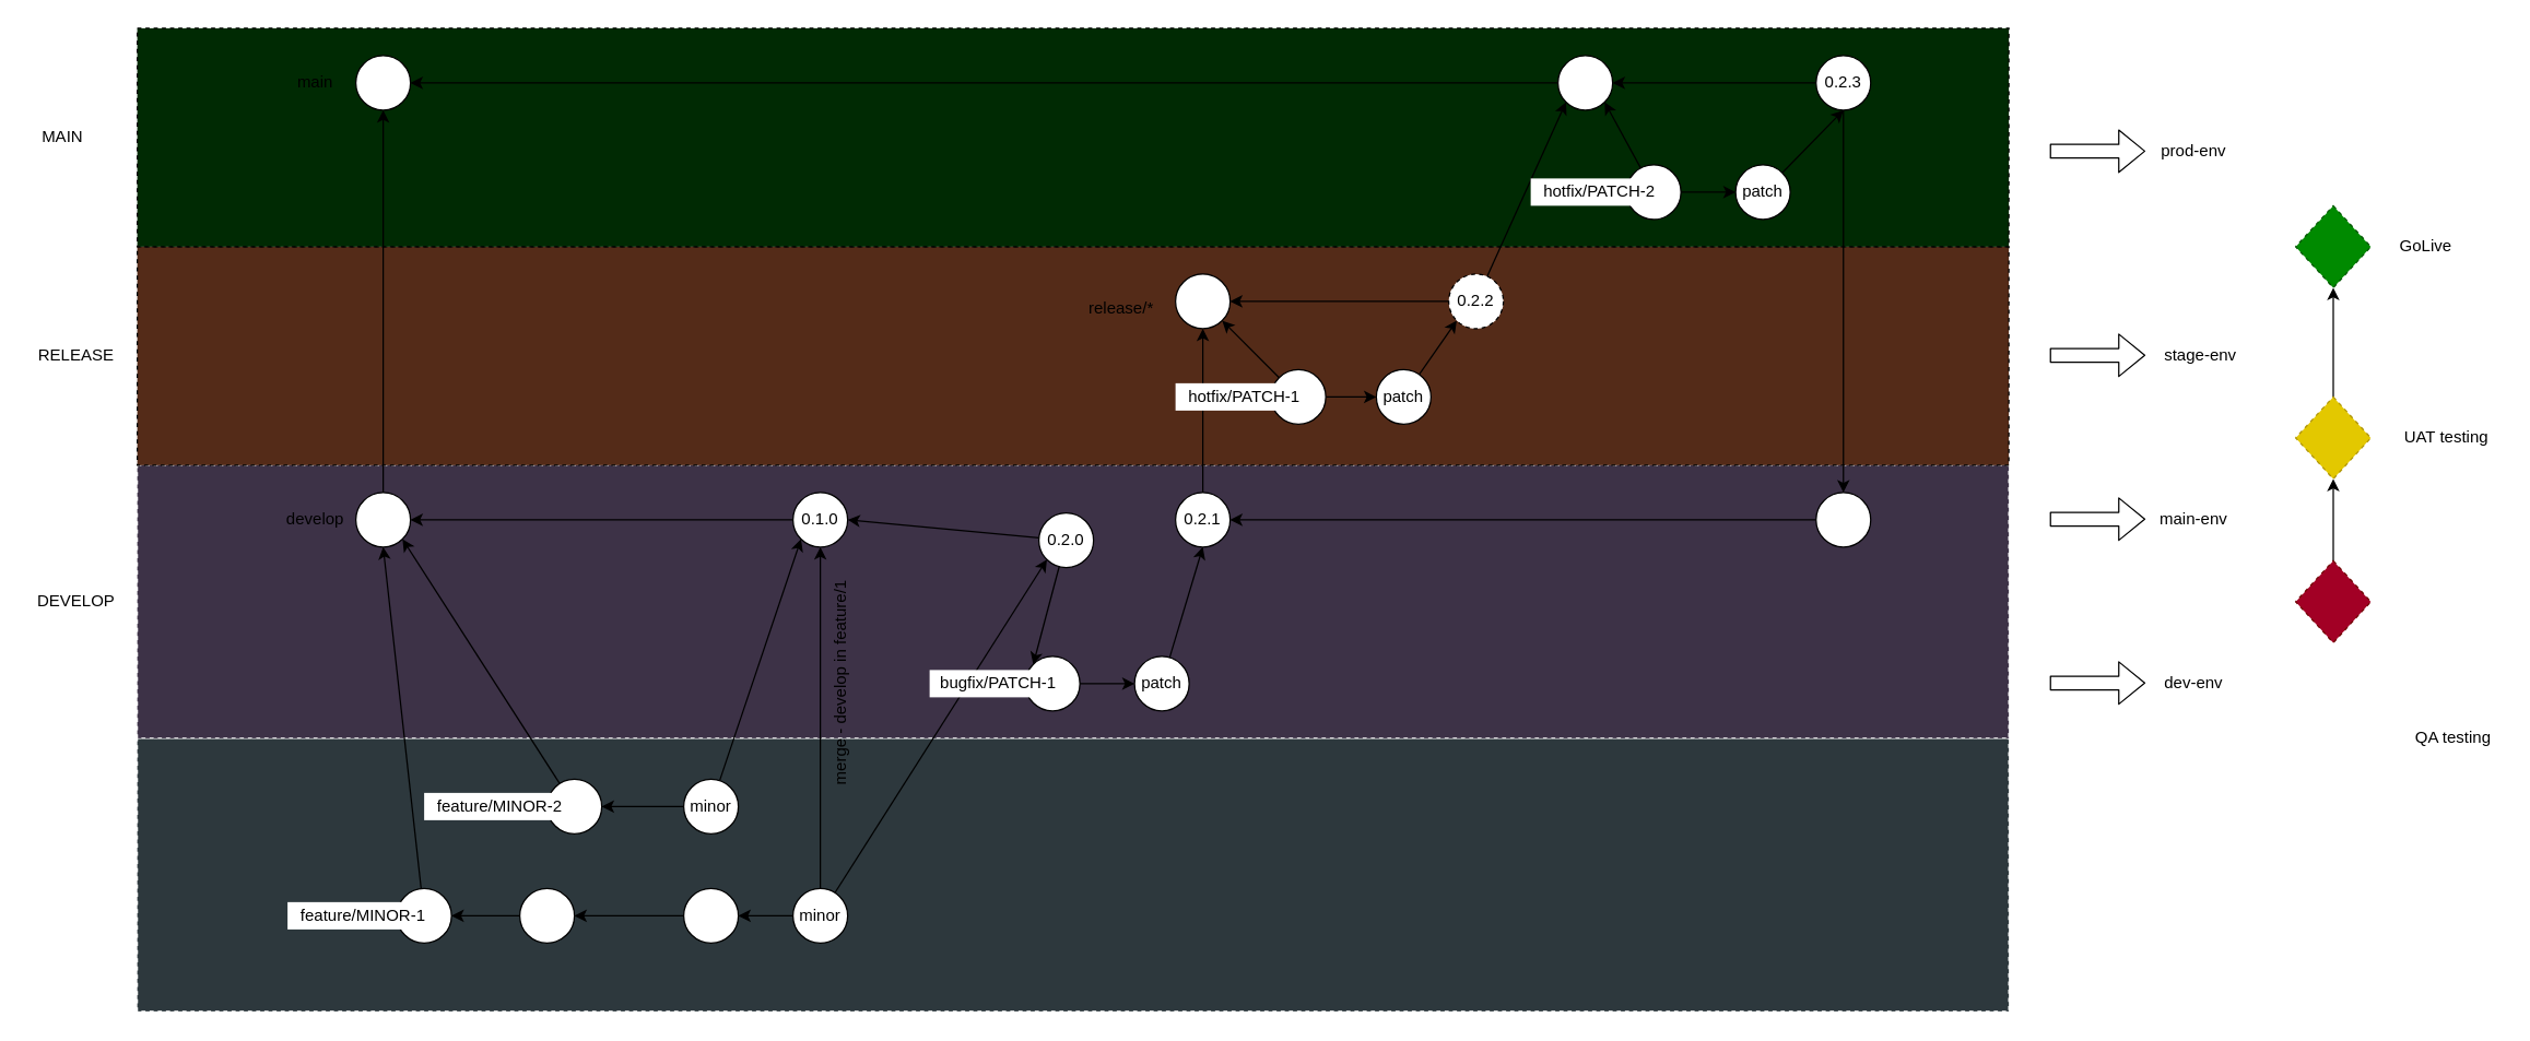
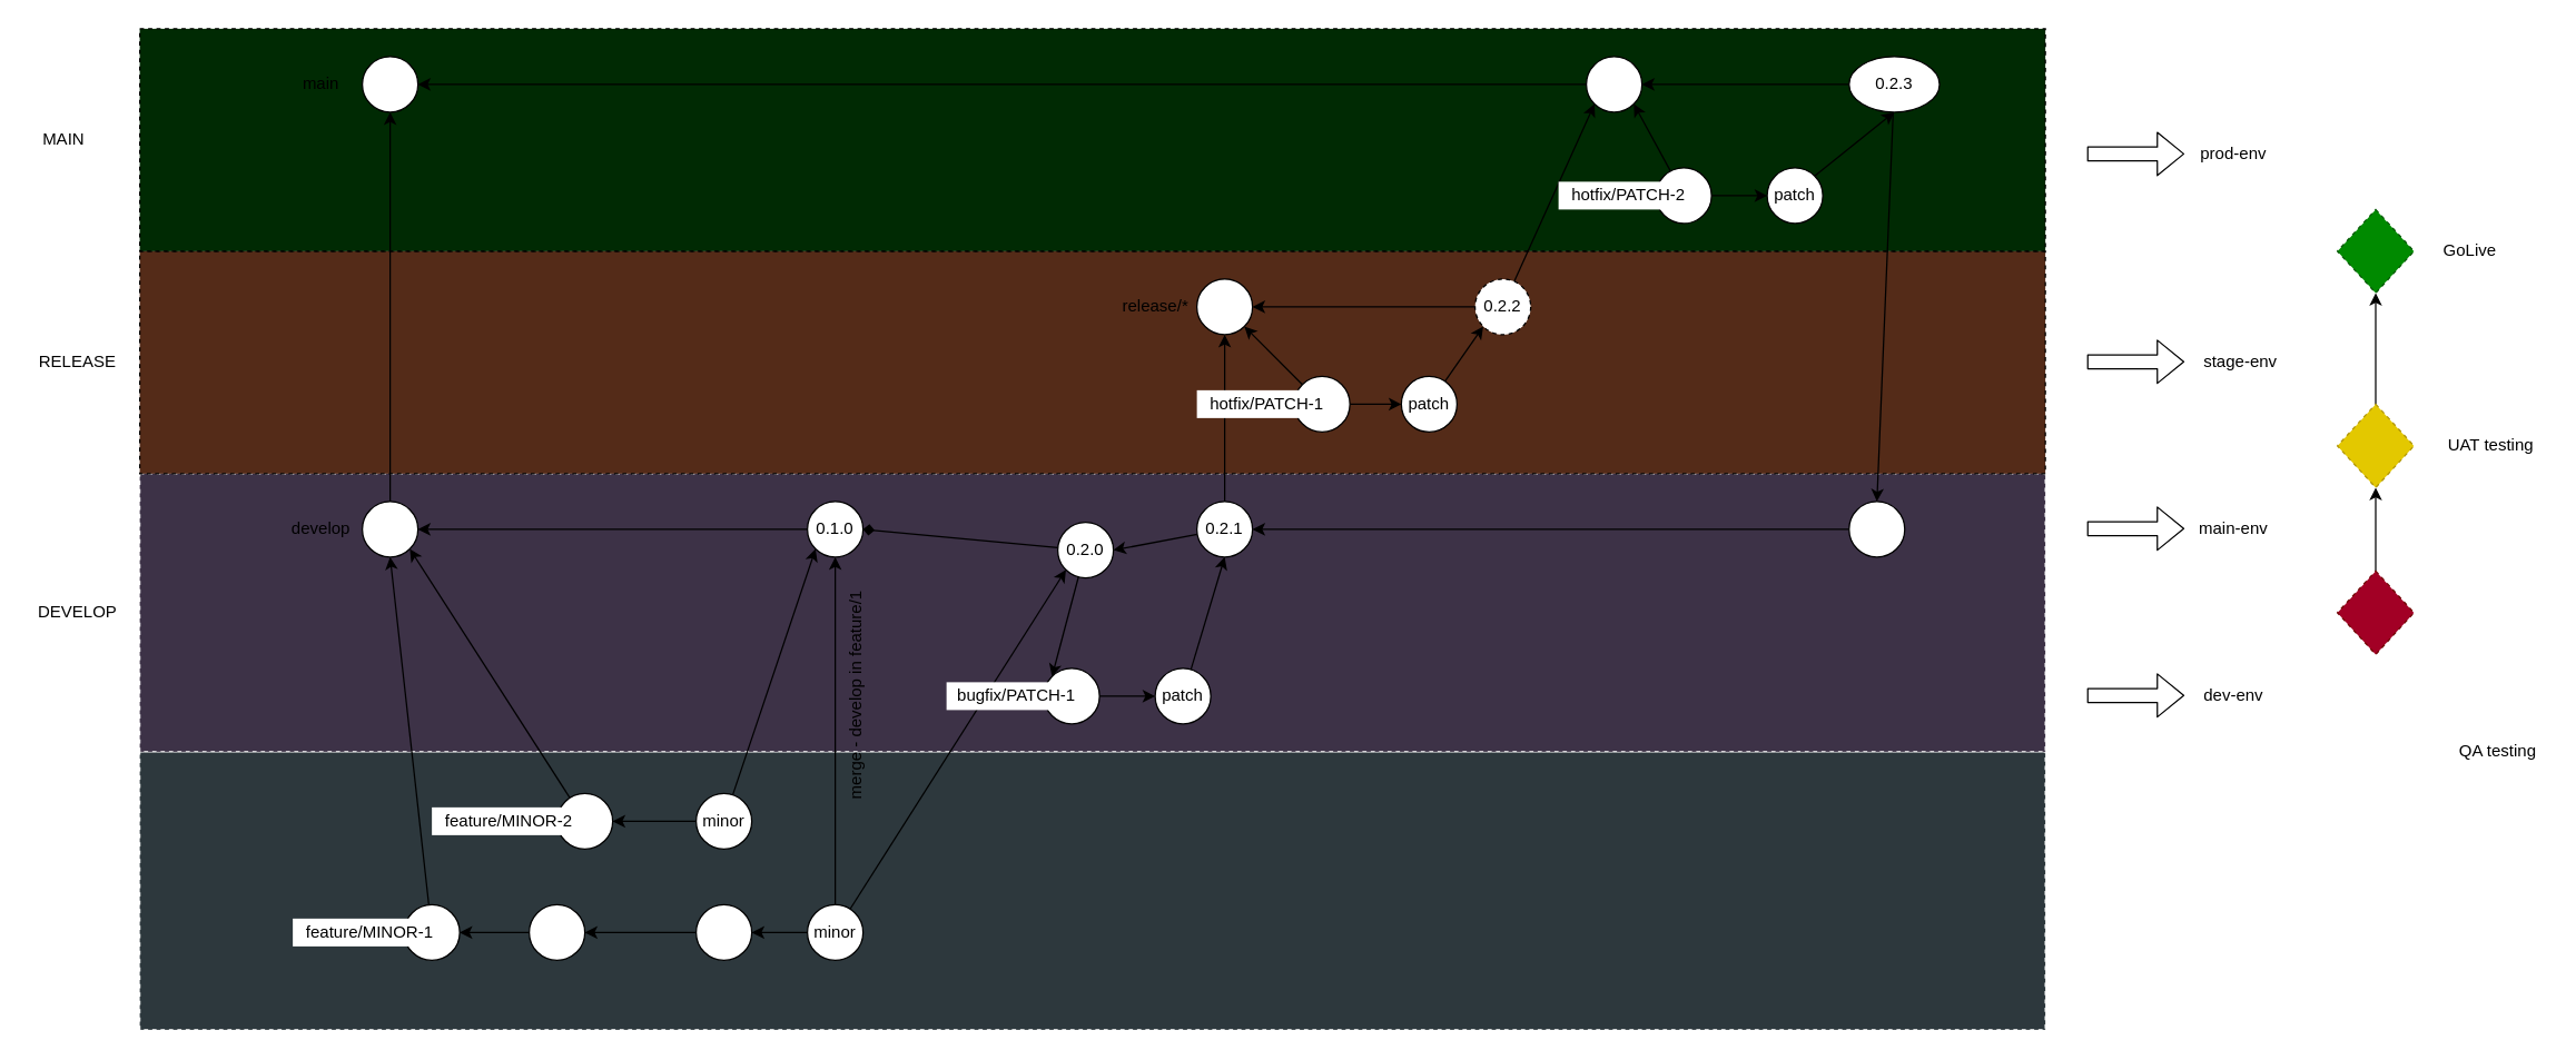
  <mxCell id="0" />
  <mxCell id="1" parent="0" />
  <mxCell id="2" value="" style="rounded=0;whiteSpace=wrap;html=1;dashed=1;fillColor=#2D383D;strokeColor=#FFFFFF;strokeWidth=1;" parent="1" vertex="1"><mxGeometry x="100" y="540" width="1370" height="200" as="geometry" /></mxCell>
  <mxCell id="3" value="" style="rounded=0;whiteSpace=wrap;html=1;dashed=1;fillColor=#3D3247;fontColor=#ffffff;strokeColor=#FFFFFF;strokeWidth=1;" parent="1" vertex="1"><mxGeometry x="100" y="340" width="1370" height="200" as="geometry" /></mxCell>
  <mxCell id="4" value="" style="rounded=0;whiteSpace=wrap;html=1;dashed=1;fillColor=#542B18;fontColor=#ffffff;strokeColor=default;strokeWidth=1;" parent="1" vertex="1"><mxGeometry x="100" y="180" width="1370" height="160" as="geometry" /></mxCell>
  <mxCell id="5" value="" style="rounded=0;whiteSpace=wrap;html=1;dashed=1;fillColor=#002A03;strokeWidth=1;" parent="1" vertex="1"><mxGeometry x="100" y="20" width="1370" height="160" as="geometry" /></mxCell>
  <mxCell id="6" value="" style="ellipse;whiteSpace=wrap;html=1;aspect=fixed;" parent="1" vertex="1"><mxGeometry x="260" y="40" width="40" height="40" as="geometry" /></mxCell>
  <mxCell id="7" value="main" style="text;html=1;align=center;verticalAlign=middle;resizable=0;points=[];autosize=1;strokeColor=none;fillColor=none;" parent="1" vertex="1"><mxGeometry x="210" y="50" width="40" height="20" as="geometry" /></mxCell>
  <mxCell id="8" style="edgeStyle=none;html=1;entryX=0.5;entryY=1;entryDx=0;entryDy=0;" parent="1" source="9" target="6" edge="1"><mxGeometry relative="1" as="geometry" /></mxCell>
  <mxCell id="9" value="" style="ellipse;whiteSpace=wrap;html=1;aspect=fixed;" parent="1" vertex="1"><mxGeometry x="260" y="360" width="40" height="40" as="geometry" /></mxCell>
  <mxCell id="10" value="develop" style="text;html=1;align=center;verticalAlign=middle;resizable=0;points=[];autosize=1;strokeColor=none;fillColor=none;" parent="1" vertex="1"><mxGeometry x="200" y="370" width="60" height="20" as="geometry" /></mxCell>
  <mxCell id="11" style="edgeStyle=none;html=1;entryX=0.5;entryY=1;entryDx=0;entryDy=0;" parent="1" source="12" target="9" edge="1"><mxGeometry relative="1" as="geometry" /></mxCell>
  <mxCell id="12" value="" style="ellipse;whiteSpace=wrap;html=1;aspect=fixed;" parent="1" vertex="1"><mxGeometry x="290" y="650" width="40" height="40" as="geometry" /></mxCell>
  <mxCell id="13" value="feature/MINOR-1" style="text;html=1;align=center;verticalAlign=middle;resizable=0;points=[];autosize=1;fillColor=default;" parent="1" vertex="1"><mxGeometry x="210" y="660" width="110" height="20" as="geometry" /></mxCell>
  <mxCell id="14" style="edgeStyle=none;html=1;entryX=1;entryY=0.5;entryDx=0;entryDy=0;" parent="1" source="15" target="12" edge="1"><mxGeometry relative="1" as="geometry" /></mxCell>
  <mxCell id="15" value="" style="ellipse;whiteSpace=wrap;html=1;aspect=fixed;" parent="1" vertex="1"><mxGeometry x="380" y="650" width="40" height="40" as="geometry" /></mxCell>
  <mxCell id="16" style="edgeStyle=none;html=1;entryX=1;entryY=0.5;entryDx=0;entryDy=0;" parent="1" source="17" target="15" edge="1"><mxGeometry relative="1" as="geometry" /></mxCell>
  <mxCell id="17" value="" style="ellipse;whiteSpace=wrap;html=1;aspect=fixed;" parent="1" vertex="1"><mxGeometry x="500" y="650" width="40" height="40" as="geometry" /></mxCell>
  <mxCell id="18" style="edgeStyle=none;html=1;entryX=1;entryY=1;entryDx=0;entryDy=0;" parent="1" source="19" target="9" edge="1"><mxGeometry relative="1" as="geometry" /></mxCell>
  <mxCell id="19" value="" style="ellipse;whiteSpace=wrap;html=1;aspect=fixed;" parent="1" vertex="1"><mxGeometry x="400" y="570" width="40" height="40" as="geometry" /></mxCell>
  <mxCell id="20" value="feature/MINOR-2" style="text;html=1;align=center;verticalAlign=middle;resizable=0;points=[];autosize=1;fillColor=default;" parent="1" vertex="1"><mxGeometry x="310" y="580" width="110" height="20" as="geometry" /></mxCell>
  <mxCell id="21" style="edgeStyle=none;html=1;entryX=1;entryY=0.5;entryDx=0;entryDy=0;startArrow=none;startFill=0;" parent="1" source="23" target="19" edge="1"><mxGeometry relative="1" as="geometry" /></mxCell>
  <mxCell id="22" style="edgeStyle=none;html=1;entryX=0;entryY=1;entryDx=0;entryDy=0;" parent="1" source="23" target="25" edge="1"><mxGeometry relative="1" as="geometry" /></mxCell>
  <mxCell id="23" value="minor" style="ellipse;whiteSpace=wrap;html=1;aspect=fixed;" parent="1" vertex="1"><mxGeometry x="500" y="570" width="40" height="40" as="geometry" /></mxCell>
  <mxCell id="24" style="edgeStyle=none;html=1;entryX=1;entryY=0.5;entryDx=0;entryDy=0;" parent="1" source="25" target="9" edge="1"><mxGeometry relative="1" as="geometry" /></mxCell>
  <mxCell id="25" value="0.1.0" style="ellipse;whiteSpace=wrap;html=1;aspect=fixed;" parent="1" vertex="1"><mxGeometry x="580" y="360" width="40" height="40" as="geometry" /></mxCell>
  <mxCell id="26" style="edgeStyle=none;html=1;entryX=1;entryY=0.5;entryDx=0;entryDy=0;" parent="1" source="29" target="17" edge="1"><mxGeometry relative="1" as="geometry" /></mxCell>
  <mxCell id="27" style="edgeStyle=none;html=1;entryX=0.5;entryY=1;entryDx=0;entryDy=0;" parent="1" source="29" target="25" edge="1"><mxGeometry relative="1" as="geometry" /></mxCell>
  <mxCell id="28" style="edgeStyle=none;html=1;entryX=0;entryY=1;entryDx=0;entryDy=0;" parent="1" source="29" target="33" edge="1"><mxGeometry relative="1" as="geometry" /></mxCell>
  <mxCell id="29" value="minor" style="ellipse;whiteSpace=wrap;html=1;aspect=fixed;" parent="1" vertex="1"><mxGeometry x="580" y="650" width="40" height="40" as="geometry" /></mxCell>
  <mxCell id="30" value="merge - develop in feature/1" style="text;html=1;align=center;verticalAlign=middle;resizable=0;points=[];autosize=1;strokeColor=none;fillColor=none;rotation=-90;" parent="1" vertex="1"><mxGeometry x="530" y="490" width="170" height="20" as="geometry" /></mxCell>
- <mxCell id="31" style="edgeStyle=none;html=1;entryX=1;entryY=0.5;entryDx=0;entryDy=0;" parent="1" source="33" target="25" edge="1"><mxGeometry relative="1" as="geometry" /></mxCell>
+ <mxCell id="31" style="edgeStyle=none;html=1;entryX=1;entryY=0.5;entryDx=0;entryDy=0;endArrow=diamond;" parent="1" source="33" target="25" edge="1"><mxGeometry relative="1" as="geometry" /></mxCell>
  <mxCell id="32" style="edgeStyle=none;html=1;entryX=0;entryY=0;entryDx=0;entryDy=0;" parent="1" source="33" target="35" edge="1"><mxGeometry relative="1" as="geometry" /></mxCell>
  <mxCell id="33" value="0.2.0" style="ellipse;whiteSpace=wrap;html=1;aspect=fixed;" parent="1" vertex="1"><mxGeometry x="760" y="375" width="40" height="40" as="geometry" /></mxCell>
  <mxCell id="34" style="edgeStyle=none;html=1;entryX=0;entryY=0.5;entryDx=0;entryDy=0;" parent="1" source="35" target="38" edge="1"><mxGeometry relative="1" as="geometry" /></mxCell>
  <mxCell id="35" value="" style="ellipse;whiteSpace=wrap;html=1;aspect=fixed;" parent="1" vertex="1"><mxGeometry x="750" y="480" width="40" height="40" as="geometry" /></mxCell>
  <mxCell id="36" value="bugfix/PATCH-1" style="text;html=1;align=center;verticalAlign=middle;resizable=0;points=[];autosize=1;fillColor=default;" parent="1" vertex="1"><mxGeometry x="680" y="490" width="100" height="20" as="geometry" /></mxCell>
  <mxCell id="37" style="edgeStyle=none;html=1;entryX=0.5;entryY=1;entryDx=0;entryDy=0;" parent="1" source="38" target="41" edge="1"><mxGeometry relative="1" as="geometry" /></mxCell>
  <mxCell id="38" value="patch" style="ellipse;whiteSpace=wrap;html=1;aspect=fixed;" parent="1" vertex="1"><mxGeometry x="830" y="480" width="40" height="40" as="geometry" /></mxCell>
+ <mxCell id="39" style="edgeStyle=none;html=1;entryX=1;entryY=0.5;entryDx=0;entryDy=0;" parent="1" source="41" target="33" edge="1"><mxGeometry relative="1" as="geometry" /></mxCell>
  <mxCell id="40" style="edgeStyle=none;html=1;entryX=0.5;entryY=1;entryDx=0;entryDy=0;" parent="1" source="41" target="42" edge="1"><mxGeometry relative="1" as="geometry" /></mxCell>
  <mxCell id="41" value="0.2.1" style="ellipse;whiteSpace=wrap;html=1;aspect=fixed;" parent="1" vertex="1"><mxGeometry x="860" y="360" width="40" height="40" as="geometry" /></mxCell>
  <mxCell id="42" value="" style="ellipse;whiteSpace=wrap;html=1;aspect=fixed;" parent="1" vertex="1"><mxGeometry x="860" y="200" width="40" height="40" as="geometry" /></mxCell>
- <mxCell id="43" value="release/*" style="text;html=1;align=center;verticalAlign=middle;resizable=0;points=[];autosize=1;strokeColor=none;fillColor=none;" parent="1" vertex="1"><mxGeometry x="790" y="215" width="60" height="20" as="geometry" /></mxCell>
+ <mxCell id="43" value="release/*" style="text;html=1;align=center;verticalAlign=middle;resizable=0;points=[];autosize=1;strokeColor=none;fillColor=none;" parent="1" vertex="1"><mxGeometry x="800" y="210" width="60" height="20" as="geometry" /></mxCell>
  <mxCell id="44" style="edgeStyle=none;html=1;entryX=1;entryY=1;entryDx=0;entryDy=0;" parent="1" source="46" target="42" edge="1"><mxGeometry relative="1" as="geometry" /></mxCell>
  <mxCell id="45" style="edgeStyle=none;html=1;entryX=0;entryY=0.5;entryDx=0;entryDy=0;" parent="1" source="46" target="49" edge="1"><mxGeometry relative="1" as="geometry" /></mxCell>
  <mxCell id="46" value="" style="ellipse;whiteSpace=wrap;html=1;aspect=fixed;" parent="1" vertex="1"><mxGeometry x="930" y="270" width="40" height="40" as="geometry" /></mxCell>
  <mxCell id="47" value="hotfix/PATCH-1" style="text;html=1;align=center;verticalAlign=middle;resizable=0;points=[];autosize=1;fillColor=default;" parent="1" vertex="1"><mxGeometry x="860" y="280" width="100" height="20" as="geometry" /></mxCell>
  <mxCell id="48" style="edgeStyle=none;html=1;entryX=0;entryY=1;entryDx=0;entryDy=0;" parent="1" source="49" target="52" edge="1"><mxGeometry relative="1" as="geometry" /></mxCell>
  <mxCell id="49" value="patch" style="ellipse;whiteSpace=wrap;html=1;aspect=fixed;" parent="1" vertex="1"><mxGeometry x="1007" y="270" width="40" height="40" as="geometry" /></mxCell>
  <mxCell id="50" style="edgeStyle=none;html=1;entryX=1;entryY=0.5;entryDx=0;entryDy=0;" parent="1" source="52" target="42" edge="1"><mxGeometry relative="1" as="geometry" /></mxCell>
  <mxCell id="51" style="edgeStyle=none;html=1;entryX=0;entryY=1;entryDx=0;entryDy=0;" parent="1" source="52" target="54" edge="1"><mxGeometry relative="1" as="geometry" /></mxCell>
  <mxCell id="52" value="0.2.2" style="ellipse;whiteSpace=wrap;html=1;aspect=fixed;dashed=1;" parent="1" vertex="1"><mxGeometry x="1060" y="200" width="40" height="40" as="geometry" /></mxCell>
  <mxCell id="53" style="edgeStyle=none;html=1;entryX=1;entryY=0.5;entryDx=0;entryDy=0;" parent="1" source="54" target="6" edge="1"><mxGeometry relative="1" as="geometry" /></mxCell>
  <mxCell id="54" value="" style="ellipse;whiteSpace=wrap;html=1;aspect=fixed;" parent="1" vertex="1"><mxGeometry x="1140" y="40" width="40" height="40" as="geometry" /></mxCell>
  <mxCell id="55" style="edgeStyle=none;html=1;entryX=1;entryY=1;entryDx=0;entryDy=0;" parent="1" source="57" target="54" edge="1"><mxGeometry relative="1" as="geometry" /></mxCell>
  <mxCell id="56" style="edgeStyle=none;html=1;entryX=0;entryY=0.5;entryDx=0;entryDy=0;" parent="1" source="57" target="60" edge="1"><mxGeometry relative="1" as="geometry" /></mxCell>
  <mxCell id="57" value="" style="ellipse;whiteSpace=wrap;html=1;aspect=fixed;" parent="1" vertex="1"><mxGeometry x="1190" y="120" width="40" height="40" as="geometry" /></mxCell>
  <mxCell id="58" value="hotfix/PATCH-2" style="text;html=1;align=center;verticalAlign=middle;resizable=0;points=[];autosize=1;strokeColor=none;fillColor=default;" parent="1" vertex="1"><mxGeometry x="1120" y="130" width="100" height="20" as="geometry" /></mxCell>
  <mxCell id="59" style="edgeStyle=none;html=1;entryX=0.5;entryY=1;entryDx=0;entryDy=0;exitX=1;exitY=0;exitDx=0;exitDy=0;" parent="1" source="60" target="63" edge="1"><mxGeometry relative="1" as="geometry"><mxPoint x="1320.004" y="123.359" as="sourcePoint" /></mxGeometry></mxCell>
  <mxCell id="60" value="patch" style="ellipse;whiteSpace=wrap;html=1;aspect=fixed;" parent="1" vertex="1"><mxGeometry x="1270" y="120" width="40" height="40" as="geometry" /></mxCell>
  <mxCell id="61" style="edgeStyle=none;html=1;entryX=1;entryY=0.5;entryDx=0;entryDy=0;" parent="1" source="63" target="54" edge="1"><mxGeometry relative="1" as="geometry" /></mxCell>
  <mxCell id="62" style="edgeStyle=none;html=1;entryX=0.5;entryY=0;entryDx=0;entryDy=0;" parent="1" source="63" target="68" edge="1"><mxGeometry relative="1" as="geometry" /></mxCell>
- <mxCell id="63" value="0.2.3" style="ellipse;whiteSpace=wrap;html=1;aspect=fixed;" parent="1" vertex="1"><mxGeometry x="1328.91" y="40" width="40" height="40" as="geometry" /></mxCell>
+ <mxCell id="63" value="0.2.3" style="ellipse;whiteSpace=wrap;html=1;aspect=fixed;" parent="1" vertex="1"><mxGeometry x="1328.91" y="40" width="65" height="40" as="geometry" /></mxCell>
  <mxCell id="64" value="MAIN" style="text;html=1;align=center;verticalAlign=middle;resizable=0;points=[];autosize=1;strokeColor=none;fillColor=none;" parent="1" vertex="1"><mxGeometry x="20" y="90" width="50" height="20" as="geometry" /></mxCell>
  <mxCell id="65" value="RELEASE" style="text;html=1;align=center;verticalAlign=middle;resizable=0;points=[];autosize=1;strokeColor=none;fillColor=none;" parent="1" vertex="1"><mxGeometry x="20" y="250" width="70" height="20" as="geometry" /></mxCell>
  <mxCell id="66" value="DEVELOP" style="text;html=1;align=center;verticalAlign=middle;resizable=0;points=[];autosize=1;strokeColor=none;fillColor=none;" parent="1" vertex="1"><mxGeometry x="20" y="430" width="70" height="20" as="geometry" /></mxCell>
  <mxCell id="67" style="edgeStyle=none;html=1;" parent="1" source="68" target="41" edge="1"><mxGeometry relative="1" as="geometry" /></mxCell>
  <mxCell id="68" value="" style="ellipse;whiteSpace=wrap;html=1;aspect=fixed;" parent="1" vertex="1"><mxGeometry x="1328.91" y="360" width="40" height="40" as="geometry" /></mxCell>
  <mxCell id="69" value="" style="shape=flexArrow;endArrow=classic;html=1;" parent="1" edge="1"><mxGeometry width="50" height="50" relative="1" as="geometry"><mxPoint x="1500" y="259.5" as="sourcePoint" /><mxPoint x="1570" y="259.5" as="targetPoint" /></mxGeometry></mxCell>
  <mxCell id="70" value="stage-env" style="text;html=1;align=center;verticalAlign=middle;resizable=0;points=[];autosize=1;strokeColor=none;fillColor=none;" parent="1" vertex="1"><mxGeometry x="1575" y="250" width="70" height="20" as="geometry" /></mxCell>
  <mxCell id="71" value="" style="shape=flexArrow;endArrow=classic;html=1;" parent="1" edge="1"><mxGeometry width="50" height="50" relative="1" as="geometry"><mxPoint x="1500" y="379.5" as="sourcePoint" /><mxPoint x="1570" y="379.5" as="targetPoint" /></mxGeometry></mxCell>
  <mxCell id="72" value="main-env" style="text;html=1;align=center;verticalAlign=middle;resizable=0;points=[];autosize=1;strokeColor=none;fillColor=none;" parent="1" vertex="1"><mxGeometry x="1575" y="370" width="60" height="20" as="geometry" /></mxCell>
  <mxCell id="73" value="" style="shape=flexArrow;endArrow=classic;html=1;" parent="1" edge="1"><mxGeometry width="50" height="50" relative="1" as="geometry"><mxPoint x="1500" y="499.5" as="sourcePoint" /><mxPoint x="1570" y="499.5" as="targetPoint" /></mxGeometry></mxCell>
  <mxCell id="74" value="dev-env" style="text;html=1;align=center;verticalAlign=middle;resizable=0;points=[];autosize=1;strokeColor=none;fillColor=none;" parent="1" vertex="1"><mxGeometry x="1575" y="490" width="60" height="20" as="geometry" /></mxCell>
  <mxCell id="75" value="" style="shape=flexArrow;endArrow=classic;html=1;" parent="1" edge="1"><mxGeometry width="50" height="50" relative="1" as="geometry"><mxPoint x="1500" y="110" as="sourcePoint" /><mxPoint x="1570" y="110" as="targetPoint" /></mxGeometry></mxCell>
  <mxCell id="76" value="prod-env" style="text;html=1;align=center;verticalAlign=middle;resizable=0;points=[];autosize=1;strokeColor=none;fillColor=none;" parent="1" vertex="1"><mxGeometry x="1575" y="100" width="60" height="20" as="geometry" /></mxCell>
  <mxCell id="77" style="edgeStyle=none;html=1;entryX=0.5;entryY=1;entryDx=0;entryDy=0;" parent="1" source="78" target="80" edge="1"><mxGeometry relative="1" as="geometry" /></mxCell>
  <mxCell id="78" value="" style="rhombus;whiteSpace=wrap;html=1;dashed=1;strokeColor=#6F0000;strokeWidth=1;fillColor=#a20025;fontColor=#ffffff;" parent="1" vertex="1"><mxGeometry x="1680" y="410" width="55" height="60" as="geometry" /></mxCell>
  <mxCell id="79" style="edgeStyle=none;html=1;entryX=0.5;entryY=1;entryDx=0;entryDy=0;" parent="1" source="80" target="81" edge="1"><mxGeometry relative="1" as="geometry" /></mxCell>
  <mxCell id="80" value="" style="rhombus;whiteSpace=wrap;html=1;dashed=1;strokeColor=#B09500;strokeWidth=1;fillColor=#e3c800;fontColor=#000000;" parent="1" vertex="1"><mxGeometry x="1680" y="290" width="55" height="60" as="geometry" /></mxCell>
  <mxCell id="81" value="" style="rhombus;whiteSpace=wrap;html=1;dashed=1;strokeColor=#005700;strokeWidth=1;fillColor=#008a00;fontColor=#ffffff;" parent="1" vertex="1"><mxGeometry x="1680" y="150" width="55" height="60" as="geometry" /></mxCell>
  <mxCell id="82" value="QA testing" style="text;html=1;align=center;verticalAlign=middle;resizable=0;points=[];autosize=1;strokeColor=none;fillColor=none;" parent="1" vertex="1"><mxGeometry x="1760" y="530" width="70" height="20" as="geometry" /></mxCell>
  <mxCell id="83" value="UAT testing" style="text;html=1;align=center;verticalAlign=middle;resizable=0;points=[];autosize=1;strokeColor=none;fillColor=none;" parent="1" vertex="1"><mxGeometry x="1750" y="310" width="80" height="20" as="geometry" /></mxCell>
  <mxCell id="84" value="GoLive" style="text;html=1;align=center;verticalAlign=middle;resizable=0;points=[];autosize=1;strokeColor=none;fillColor=none;" parent="1" vertex="1"><mxGeometry x="1750" y="170" width="50" height="20" as="geometry" /></mxCell>
